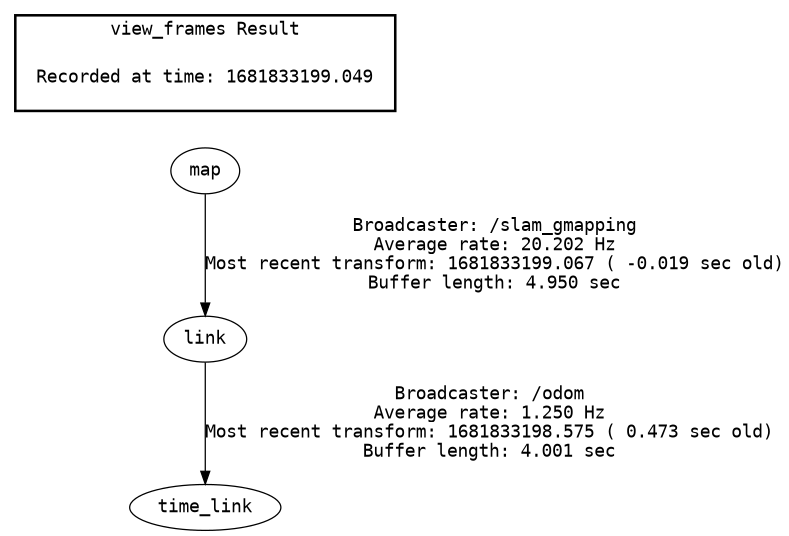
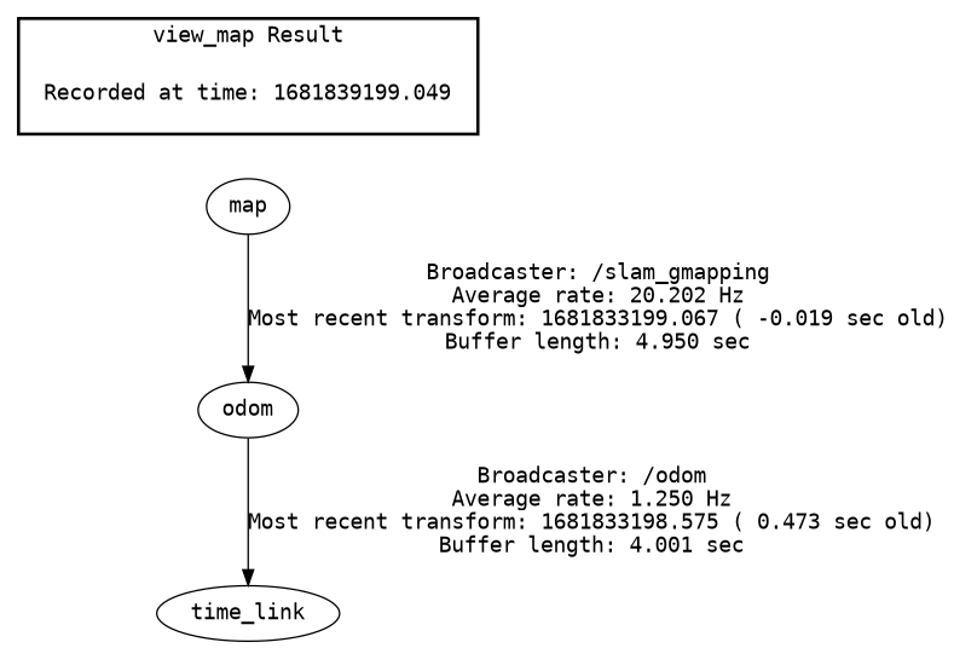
  digraph {
    fontname="DejaVu Sans Mono"
    node [fontname="DejaVu Sans Mono"]
    edge [fontname="DejaVu Sans Mono"]
-   "Recorded at time: 1681833199.049" [shape=plaintext]
+   "Recorded at time: 1681833199.049" [shape=plaintext label="Recorded at time: 1681839199.049"]
    map
-   odom [label=link]
+   odom
    n4 [label=time_link]
    subgraph cluster_1 {
      color=black
-     label="view_frames Result"
+     label="view_map Result"
      style=bold
      "Recorded at time: 1681833199.049"
    }
    "Recorded at time: 1681833199.049" -> map [style=invis]
    map -> odom [label="Broadcaster: /slam_gmapping\nAverage rate: 20.202 Hz\nMost recent transform: 1681833199.067 ( -0.019 sec old)\nBuffer length: 4.950 sec\n"]
    odom -> n4 [label="Broadcaster: /odom\nAverage rate: 1.250 Hz\nMost recent transform: 1681833198.575 ( 0.473 sec old)\nBuffer length: 4.001 sec\n"]
  }
